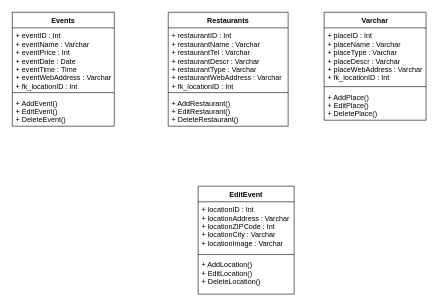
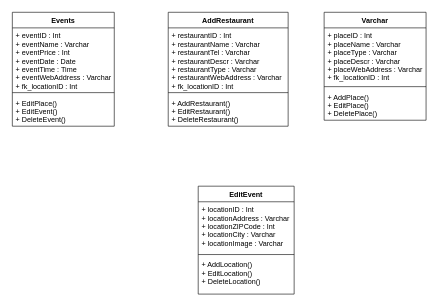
  <mxCell id="0" />
  <mxCell id="1" parent="0" />
  <mxCell id="2" value="Events" style="swimlane;fontStyle=1;align=center;verticalAlign=top;childLayout=stackLayout;horizontal=1;startSize=26;horizontalStack=0;resizeParent=1;resizeParentMax=0;resizeLast=0;collapsible=1;marginBottom=0;" vertex="1" parent="1"><mxGeometry x="20" y="20" width="170" height="190" as="geometry" /></mxCell>
  <mxCell id="3" value="+ eventID : Int&#10;+ eventName : Varchar&#10;+ eventPrice : Int&#10;+ eventDate : Date&#10;+ eventTime : Time&#10;+ eventWebAddress : Varchar&#10;+ fk_locationID : Int&#10;" style="text;strokeColor=none;fillColor=none;align=left;verticalAlign=top;spacingLeft=4;spacingRight=4;overflow=hidden;rotatable=0;points=[[0,0.5],[1,0.5]];portConstraint=eastwest;" vertex="1" parent="2"><mxGeometry y="26" width="170" height="104" as="geometry" /></mxCell>
  <mxCell id="4" value="" style="line;strokeWidth=1;fillColor=none;align=left;verticalAlign=middle;spacingTop=-1;spacingLeft=3;spacingRight=3;rotatable=0;labelPosition=right;points=[];portConstraint=eastwest;" vertex="1" parent="2"><mxGeometry y="130" width="170" height="8" as="geometry" /></mxCell>
- <mxCell id="5" value="+ AddEvent()&#10;+ EditEvent()&#10;+ DeleteEvent()" style="text;strokeColor=none;fillColor=none;align=left;verticalAlign=top;spacingLeft=4;spacingRight=4;overflow=hidden;rotatable=0;points=[[0,0.5],[1,0.5]];portConstraint=eastwest;" vertex="1" parent="2"><mxGeometry y="138" width="170" height="52" as="geometry" /></mxCell>
- <mxCell id="6" value="Restaurants" style="swimlane;fontStyle=1;align=center;verticalAlign=top;childLayout=stackLayout;horizontal=1;startSize=26;horizontalStack=0;resizeParent=1;resizeParentMax=0;resizeLast=0;collapsible=1;marginBottom=0;" vertex="1" parent="1"><mxGeometry x="280" y="20" width="200" height="190" as="geometry" /></mxCell>
+ <mxCell id="5" value="+ EditPlace()&#10;+ EditEvent()&#10;+ DeleteEvent()" style="text;strokeColor=none;fillColor=none;align=left;verticalAlign=top;spacingLeft=4;spacingRight=4;overflow=hidden;rotatable=0;points=[[0,0.5],[1,0.5]];portConstraint=eastwest;" vertex="1" parent="2"><mxGeometry y="138" width="170" height="52" as="geometry" /></mxCell>
+ <mxCell id="6" value="AddRestaurant" style="swimlane;fontStyle=1;align=center;verticalAlign=top;childLayout=stackLayout;horizontal=1;startSize=26;horizontalStack=0;resizeParent=1;resizeParentMax=0;resizeLast=0;collapsible=1;marginBottom=0;" vertex="1" parent="1"><mxGeometry x="280" y="20" width="200" height="190" as="geometry" /></mxCell>
  <mxCell id="7" value="+ restaurantID : Int&#10;+ restaurantName : Varchar&#10;+ restaurantTel : Varchar&#10;+ restaurantDescr : Varchar&#10;+ restaurantType : Varchar&#10;+ restaurantWebAddress : Varchar&#10;+ fk_locationID : Int&#10;" style="text;strokeColor=none;fillColor=none;align=left;verticalAlign=top;spacingLeft=4;spacingRight=4;overflow=hidden;rotatable=0;points=[[0,0.5],[1,0.5]];portConstraint=eastwest;" vertex="1" parent="6"><mxGeometry y="26" width="200" height="104" as="geometry" /></mxCell>
  <mxCell id="8" value="" style="line;strokeWidth=1;fillColor=none;align=left;verticalAlign=middle;spacingTop=-1;spacingLeft=3;spacingRight=3;rotatable=0;labelPosition=right;points=[];portConstraint=eastwest;" vertex="1" parent="6"><mxGeometry y="130" width="200" height="8" as="geometry" /></mxCell>
  <mxCell id="9" value="+ AddRestaurant()&#10;+ EditRestaurant()&#10;+ DeleteRestaurant()&#10;" style="text;strokeColor=none;fillColor=none;align=left;verticalAlign=top;spacingLeft=4;spacingRight=4;overflow=hidden;rotatable=0;points=[[0,0.5],[1,0.5]];portConstraint=eastwest;" vertex="1" parent="6"><mxGeometry y="138" width="200" height="52" as="geometry" /></mxCell>
  <mxCell id="10" value="Varchar" style="swimlane;fontStyle=1;align=center;verticalAlign=top;childLayout=stackLayout;horizontal=1;startSize=26;horizontalStack=0;resizeParent=1;resizeParentMax=0;resizeLast=0;collapsible=1;marginBottom=0;" vertex="1" parent="1"><mxGeometry x="540" y="20" width="170" height="180" as="geometry" /></mxCell>
  <mxCell id="11" value="+ placeID : Int&#10;+ placeName : Varchar&#10;+ placeType : Varchar&#10;+ placeDescr : Varchar &#10;+ placeWebAddress : Varchar&#10;+ fk_locationID : Int&#10;" style="text;strokeColor=none;fillColor=none;align=left;verticalAlign=top;spacingLeft=4;spacingRight=4;overflow=hidden;rotatable=0;points=[[0,0.5],[1,0.5]];portConstraint=eastwest;" vertex="1" parent="10"><mxGeometry y="26" width="170" height="94" as="geometry" /></mxCell>
  <mxCell id="12" value="" style="line;strokeWidth=1;fillColor=none;align=left;verticalAlign=middle;spacingTop=-1;spacingLeft=3;spacingRight=3;rotatable=0;labelPosition=right;points=[];portConstraint=eastwest;" vertex="1" parent="10"><mxGeometry y="120" width="170" height="8" as="geometry" /></mxCell>
  <mxCell id="13" value="+ AddPlace()&#10;+ EditPlace()&#10;+ DeletePlace()&#10;&#10;" style="text;strokeColor=none;fillColor=none;align=left;verticalAlign=top;spacingLeft=4;spacingRight=4;overflow=hidden;rotatable=0;points=[[0,0.5],[1,0.5]];portConstraint=eastwest;" vertex="1" parent="10"><mxGeometry y="128" width="170" height="52" as="geometry" /></mxCell>
  <mxCell id="14" value="EditEvent" style="swimlane;fontStyle=1;align=center;verticalAlign=top;childLayout=stackLayout;horizontal=1;startSize=26;horizontalStack=0;resizeParent=1;resizeParentMax=0;resizeLast=0;collapsible=1;marginBottom=0;" vertex="1" parent="1"><mxGeometry x="330" y="310" width="160" height="180" as="geometry" /></mxCell>
  <mxCell id="15" value="+ locationID : Int&#10;+ locationAddress : Varchar&#10;+ locationZIPCode : Int&#10;+ locationCity : Varchar&#10;+ locationImage : Varchar&#10;" style="text;strokeColor=none;fillColor=none;align=left;verticalAlign=top;spacingLeft=4;spacingRight=4;overflow=hidden;rotatable=0;points=[[0,0.5],[1,0.5]];portConstraint=eastwest;" vertex="1" parent="14"><mxGeometry y="26" width="160" height="84" as="geometry" /></mxCell>
  <mxCell id="16" value="" style="line;strokeWidth=1;fillColor=none;align=left;verticalAlign=middle;spacingTop=-1;spacingLeft=3;spacingRight=3;rotatable=0;labelPosition=right;points=[];portConstraint=eastwest;" vertex="1" parent="14"><mxGeometry y="110" width="160" height="8" as="geometry" /></mxCell>
  <mxCell id="17" value="+ AddLocation()&#10;+ EditLocation()&#10;+ DeleteLocation()&#10;" style="text;strokeColor=none;fillColor=none;align=left;verticalAlign=top;spacingLeft=4;spacingRight=4;overflow=hidden;rotatable=0;points=[[0,0.5],[1,0.5]];portConstraint=eastwest;" vertex="1" parent="14"><mxGeometry y="118" width="160" height="62" as="geometry" /></mxCell>
